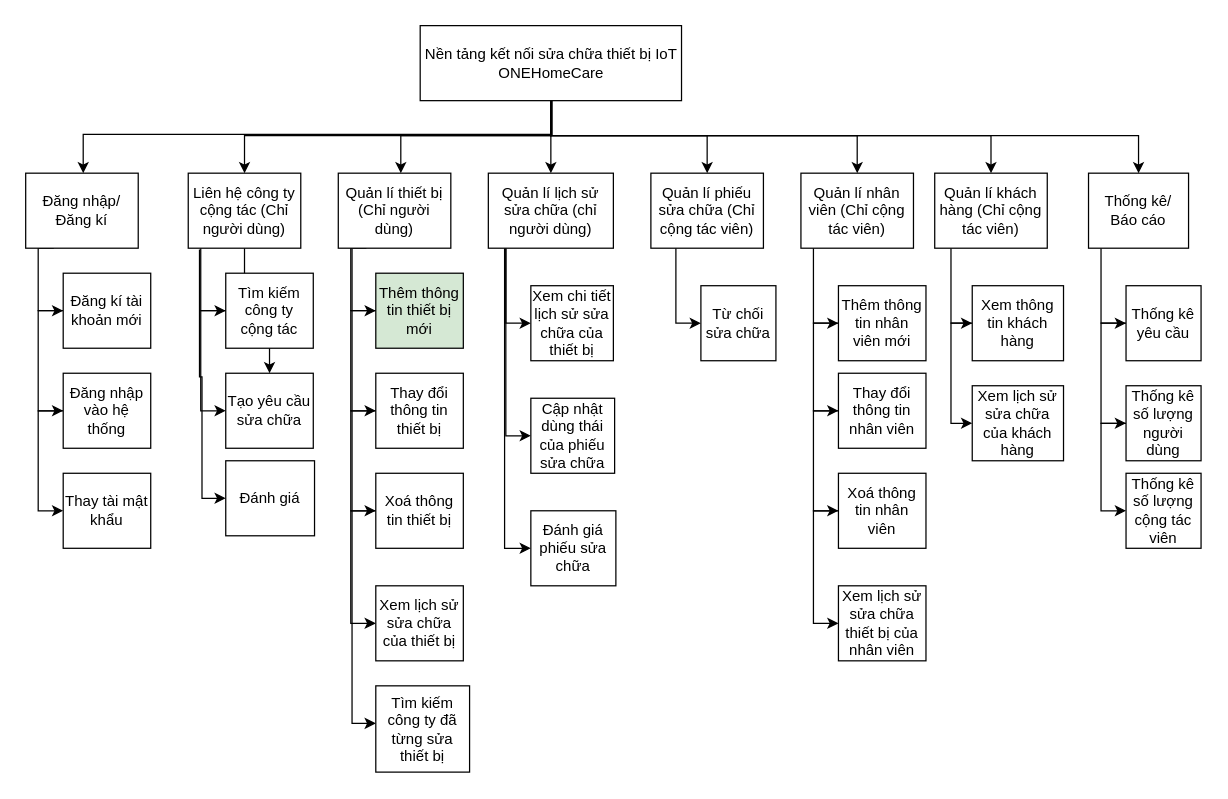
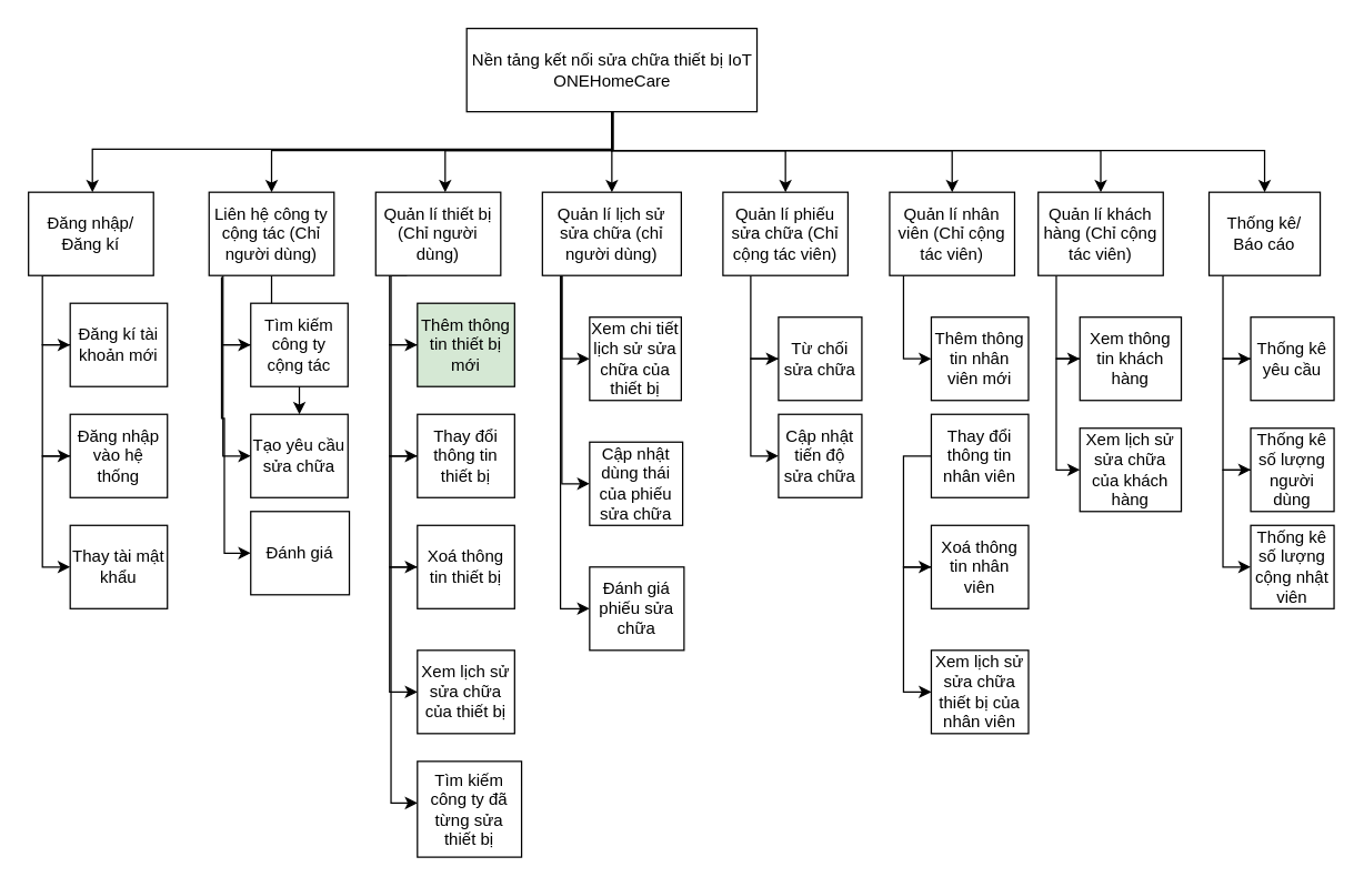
  <mxCell id="0" />
  <mxCell id="1" parent="0" />
  <mxCell id="2" value="" style="edgeStyle=orthogonalEdgeStyle;rounded=0;orthogonalLoop=1;jettySize=auto;html=1;strokeColor=none;" parent="1" source="11" target="13" edge="1"><mxGeometry relative="1" as="geometry"><Array as="points"><mxPoint x="440" y="108" /><mxPoint x="65" y="108" /></Array></mxGeometry></mxCell>
  <mxCell id="3" value="" style="edgeStyle=orthogonalEdgeStyle;rounded=0;orthogonalLoop=1;jettySize=auto;html=1;" parent="1" source="11" target="22" edge="1"><mxGeometry relative="1" as="geometry"><Array as="points"><mxPoint x="440" y="108" /><mxPoint x="195" y="108" /></Array></mxGeometry></mxCell>
  <mxCell id="4" value="" style="edgeStyle=orthogonalEdgeStyle;rounded=0;orthogonalLoop=1;jettySize=auto;html=1;" parent="1" source="11" target="28" edge="1"><mxGeometry relative="1" as="geometry"><Array as="points"><mxPoint x="440" y="108" /><mxPoint x="320" y="108" /></Array></mxGeometry></mxCell>
  <mxCell id="5" value="" style="edgeStyle=orthogonalEdgeStyle;rounded=0;orthogonalLoop=1;jettySize=auto;html=1;" parent="1" source="11" target="39" edge="1"><mxGeometry relative="1" as="geometry" /></mxCell>
  <mxCell id="6" value="" style="edgeStyle=orthogonalEdgeStyle;rounded=0;orthogonalLoop=1;jettySize=auto;html=1;" parent="1" source="11" target="42" edge="1"><mxGeometry relative="1" as="geometry"><Array as="points"><mxPoint x="440" y="108" /><mxPoint x="565" y="108" /></Array></mxGeometry></mxCell>
  <mxCell id="7" value="" style="edgeStyle=orthogonalEdgeStyle;rounded=0;orthogonalLoop=1;jettySize=auto;html=1;" parent="1" source="11" target="47" edge="1"><mxGeometry relative="1" as="geometry"><Array as="points"><mxPoint x="440" y="108" /><mxPoint x="685" y="108" /></Array></mxGeometry></mxCell>
  <mxCell id="8" value="" style="edgeStyle=orthogonalEdgeStyle;rounded=0;orthogonalLoop=1;jettySize=auto;html=1;" parent="1" source="11" target="56" edge="1"><mxGeometry relative="1" as="geometry"><Array as="points"><mxPoint x="440" y="108" /><mxPoint x="792" y="108" /></Array></mxGeometry></mxCell>
  <mxCell id="9" value="" style="edgeStyle=orthogonalEdgeStyle;rounded=0;orthogonalLoop=1;jettySize=auto;html=1;" parent="1" source="11" target="61" edge="1"><mxGeometry relative="1" as="geometry"><Array as="points"><mxPoint x="440" y="108" /><mxPoint x="910" y="108" /></Array></mxGeometry></mxCell>
  <mxCell id="10" style="edgeStyle=orthogonalEdgeStyle;rounded=0;orthogonalLoop=1;jettySize=auto;html=1;" parent="1" edge="1"><mxGeometry relative="1" as="geometry"><mxPoint x="441" y="78" as="sourcePoint" /><mxPoint x="66" y="138" as="targetPoint" /><Array as="points"><mxPoint x="441" y="107" /><mxPoint x="66" y="107" /></Array></mxGeometry></mxCell>
  <mxCell id="11" value="Nền tảng kết nối sửa chữa thiết bị IoT ONEHomeCare" style="rounded=0;whiteSpace=wrap;html=1;" parent="1" vertex="1"><mxGeometry x="335.5" y="20" width="209" height="60" as="geometry" /></mxCell>
  <mxCell id="12" value="" style="edgeStyle=orthogonalEdgeStyle;rounded=0;orthogonalLoop=1;jettySize=auto;html=1;entryX=0;entryY=0.5;entryDx=0;entryDy=0;exitX=0.25;exitY=1;exitDx=0;exitDy=0;" parent="1" source="13" target="15" edge="1"><mxGeometry relative="1" as="geometry"><Array as="points"><mxPoint x="30" y="198" /><mxPoint x="30" y="248" /></Array></mxGeometry></mxCell>
  <mxCell id="13" value="Đăng nhập/ Đăng kí" style="whiteSpace=wrap;html=1;rounded=0;" parent="1" vertex="1"><mxGeometry x="20" y="138" width="90" height="60" as="geometry" /></mxCell>
  <mxCell id="14" value="" style="edgeStyle=orthogonalEdgeStyle;rounded=0;orthogonalLoop=1;jettySize=auto;html=1;entryX=0;entryY=0.5;entryDx=0;entryDy=0;" parent="1" source="15" target="17" edge="1"><mxGeometry relative="1" as="geometry"><Array as="points"><mxPoint x="30" y="248" /><mxPoint x="30" y="328" /></Array></mxGeometry></mxCell>
  <mxCell id="15" value="Đăng kí tài khoản mới" style="whiteSpace=wrap;html=1;rounded=0;" parent="1" vertex="1"><mxGeometry x="50" y="218" width="70" height="60" as="geometry" /></mxCell>
  <mxCell id="16" value="" style="edgeStyle=orthogonalEdgeStyle;rounded=0;orthogonalLoop=1;jettySize=auto;html=1;entryX=0;entryY=0.5;entryDx=0;entryDy=0;" parent="1" source="17" target="18" edge="1"><mxGeometry relative="1" as="geometry"><Array as="points"><mxPoint x="30" y="328" /><mxPoint x="30" y="408" /></Array></mxGeometry></mxCell>
  <mxCell id="17" value="Đăng nhập vào hệ thống" style="whiteSpace=wrap;html=1;rounded=0;" parent="1" vertex="1"><mxGeometry x="50" y="298" width="70" height="60" as="geometry" /></mxCell>
  <mxCell id="18" value="Thay tài mật khẩu" style="whiteSpace=wrap;html=1;rounded=0;" parent="1" vertex="1"><mxGeometry x="50" y="378" width="70" height="60" as="geometry" /></mxCell>
  <mxCell id="19" value="" style="edgeStyle=orthogonalEdgeStyle;rounded=0;orthogonalLoop=1;jettySize=auto;html=1;entryX=0;entryY=0.5;entryDx=0;entryDy=0;" parent="1" source="22" target="24" edge="1"><mxGeometry relative="1" as="geometry"><Array as="points"><mxPoint x="160" y="248" /></Array></mxGeometry></mxCell>
  <mxCell id="20" value="" style="edgeStyle=orthogonalEdgeStyle;rounded=0;orthogonalLoop=1;jettySize=auto;html=1;" edge="1" parent="1" source="22" target="25"><mxGeometry relative="1" as="geometry" /></mxCell>
  <mxCell id="21" value="" style="edgeStyle=orthogonalEdgeStyle;rounded=0;orthogonalLoop=1;jettySize=auto;html=1;exitX=0.1;exitY=1.017;exitDx=0;exitDy=0;exitPerimeter=0;entryX=0;entryY=0.5;entryDx=0;entryDy=0;" edge="1" parent="1" source="22" target="67"><mxGeometry relative="1" as="geometry"><mxPoint x="160" y="324" as="sourcePoint" /><Array as="points"><mxPoint x="159" y="301" /><mxPoint x="161" y="301" /><mxPoint x="161" y="398" /></Array></mxGeometry></mxCell>
  <mxCell id="22" value="Liên hệ công ty cộng tác (Chỉ người dùng)" style="whiteSpace=wrap;html=1;rounded=0;" parent="1" vertex="1"><mxGeometry x="150" y="138" width="90" height="60" as="geometry" /></mxCell>
  <mxCell id="23" value="" style="edgeStyle=orthogonalEdgeStyle;rounded=0;orthogonalLoop=1;jettySize=auto;html=1;entryX=0;entryY=0.5;entryDx=0;entryDy=0;" parent="1" source="24" target="25" edge="1"><mxGeometry relative="1" as="geometry"><Array as="points"><mxPoint x="160" y="248" /><mxPoint x="160" y="328" /></Array></mxGeometry></mxCell>
  <mxCell id="24" value="Tìm kiếm công ty cộng tác" style="whiteSpace=wrap;html=1;rounded=0;" parent="1" vertex="1"><mxGeometry x="180" y="218" width="70" height="60" as="geometry" /></mxCell>
  <mxCell id="25" value="Tạo yêu cầu sửa chữa" style="whiteSpace=wrap;html=1;rounded=0;" parent="1" vertex="1"><mxGeometry x="180" y="298" width="70" height="60" as="geometry" /></mxCell>
  <mxCell id="26" value="" style="edgeStyle=orthogonalEdgeStyle;rounded=0;orthogonalLoop=1;jettySize=auto;html=1;entryX=0;entryY=0.5;entryDx=0;entryDy=0;exitX=0.25;exitY=1;exitDx=0;exitDy=0;" parent="1" source="28" target="30" edge="1"><mxGeometry relative="1" as="geometry"><Array as="points"><mxPoint x="280" y="198" /><mxPoint x="280" y="248" /></Array></mxGeometry></mxCell>
  <mxCell id="27" style="edgeStyle=orthogonalEdgeStyle;rounded=0;orthogonalLoop=1;jettySize=auto;html=1;" edge="1" parent="1" source="28" target="68"><mxGeometry relative="1" as="geometry"><mxPoint x="279" y="567" as="targetPoint" /><Array as="points"><mxPoint x="281" y="578" /></Array></mxGeometry></mxCell>
  <mxCell id="28" value="Quản lí thiết bị (Chỉ người dùng)" style="whiteSpace=wrap;html=1;rounded=0;" parent="1" vertex="1"><mxGeometry x="270" y="138" width="90" height="60" as="geometry" /></mxCell>
  <mxCell id="29" value="" style="edgeStyle=orthogonalEdgeStyle;rounded=0;orthogonalLoop=1;jettySize=auto;html=1;entryX=0;entryY=0.5;entryDx=0;entryDy=0;" parent="1" source="30" target="32" edge="1"><mxGeometry relative="1" as="geometry"><Array as="points"><mxPoint x="280" y="248" /><mxPoint x="280" y="328" /></Array></mxGeometry></mxCell>
  <mxCell id="30" value="Thêm thông tin thiết bị mới" style="whiteSpace=wrap;html=1;rounded=0;fillColor=#d5e8d4;" parent="1" vertex="1"><mxGeometry x="300" y="218" width="70" height="60" as="geometry" /></mxCell>
  <mxCell id="31" value="" style="edgeStyle=orthogonalEdgeStyle;rounded=0;orthogonalLoop=1;jettySize=auto;html=1;entryX=0;entryY=0.5;entryDx=0;entryDy=0;" parent="1" source="32" target="34" edge="1"><mxGeometry relative="1" as="geometry"><Array as="points"><mxPoint x="280" y="328" /><mxPoint x="280" y="408" /></Array></mxGeometry></mxCell>
  <mxCell id="32" value="Thay đổi thông tin thiết bị" style="whiteSpace=wrap;html=1;rounded=0;" parent="1" vertex="1"><mxGeometry x="300" y="298" width="70" height="60" as="geometry" /></mxCell>
  <mxCell id="33" value="" style="edgeStyle=orthogonalEdgeStyle;rounded=0;orthogonalLoop=1;jettySize=auto;html=1;entryX=0;entryY=0.5;entryDx=0;entryDy=0;" parent="1" source="34" target="35" edge="1"><mxGeometry relative="1" as="geometry"><Array as="points"><mxPoint x="280" y="408" /><mxPoint x="280" y="498" /></Array></mxGeometry></mxCell>
  <mxCell id="34" value="Xoá thông tin thiết bị" style="whiteSpace=wrap;html=1;rounded=0;" parent="1" vertex="1"><mxGeometry x="300" y="378" width="70" height="60" as="geometry" /></mxCell>
  <mxCell id="35" value="Xem lịch sử sửa chữa của thiết bị" style="whiteSpace=wrap;html=1;rounded=0;" parent="1" vertex="1"><mxGeometry x="300" y="468" width="70" height="60" as="geometry" /></mxCell>
  <mxCell id="36" value="" style="edgeStyle=orthogonalEdgeStyle;rounded=0;orthogonalLoop=1;jettySize=auto;html=1;entryX=0;entryY=0.5;entryDx=0;entryDy=0;" parent="1" source="39" target="40" edge="1"><mxGeometry relative="1" as="geometry"><Array as="points"><mxPoint x="404" y="258" /></Array></mxGeometry></mxCell>
  <mxCell id="37" value="" style="edgeStyle=orthogonalEdgeStyle;rounded=0;orthogonalLoop=1;jettySize=auto;html=1;" edge="1" parent="1" source="39" target="69"><mxGeometry relative="1" as="geometry"><mxPoint x="440" y="353" as="targetPoint" /><Array as="points"><mxPoint x="404" y="348" /></Array></mxGeometry></mxCell>
  <mxCell id="38" style="edgeStyle=orthogonalEdgeStyle;rounded=0;orthogonalLoop=1;jettySize=auto;html=1;" edge="1" parent="1" source="39" target="70"><mxGeometry relative="1" as="geometry"><mxPoint x="440" y="447" as="targetPoint" /><Array as="points"><mxPoint x="403" y="438" /></Array></mxGeometry></mxCell>
  <mxCell id="39" value="Quản lí lịch sử sửa chữa (chỉ người dùng)" style="whiteSpace=wrap;html=1;rounded=0;" parent="1" vertex="1"><mxGeometry x="390" y="138" width="100" height="60" as="geometry" /></mxCell>
  <mxCell id="40" value="Xem chi tiết lịch sử sửa chữa của thiết bị" style="whiteSpace=wrap;html=1;rounded=0;" parent="1" vertex="1"><mxGeometry x="424" y="228" width="66" height="60" as="geometry" /></mxCell>
  <mxCell id="41" value="" style="edgeStyle=orthogonalEdgeStyle;rounded=0;orthogonalLoop=1;jettySize=auto;html=1;entryX=0;entryY=0.5;entryDx=0;entryDy=0;" parent="1" source="42" target="44" edge="1"><mxGeometry relative="1" as="geometry"><Array as="points"><mxPoint x="540" y="258" /></Array></mxGeometry></mxCell>
  <mxCell id="42" value="Quản lí phiếu sửa chữa (Chỉ cộng tác viên)" style="whiteSpace=wrap;html=1;rounded=0;" parent="1" vertex="1"><mxGeometry x="520" y="138" width="90" height="60" as="geometry" /></mxCell>
+ <mxCell id="43" value="" style="edgeStyle=orthogonalEdgeStyle;rounded=0;orthogonalLoop=1;jettySize=auto;html=1;entryX=0;entryY=0.5;entryDx=0;entryDy=0;" parent="1" source="44" target="45" edge="1"><mxGeometry relative="1" as="geometry"><Array as="points"><mxPoint x="540" y="258" /><mxPoint x="540" y="328" /></Array></mxGeometry></mxCell>
  <mxCell id="44" value="Từ chối sửa chữa" style="whiteSpace=wrap;html=1;rounded=0;" parent="1" vertex="1"><mxGeometry x="560" y="228" width="60" height="60" as="geometry" /></mxCell>
+ <mxCell id="45" value="Cập nhật tiến độ sửa chữa" style="whiteSpace=wrap;html=1;rounded=0;" parent="1" vertex="1"><mxGeometry x="560" y="298" width="60" height="60" as="geometry" /></mxCell>
  <mxCell id="46" value="" style="edgeStyle=orthogonalEdgeStyle;rounded=0;orthogonalLoop=1;jettySize=auto;html=1;" parent="1" source="47" target="49" edge="1"><mxGeometry relative="1" as="geometry"><Array as="points"><mxPoint x="650" y="258" /></Array></mxGeometry></mxCell>
  <mxCell id="47" value="Quản lí nhân viên (Chỉ cộng tác viên)" style="whiteSpace=wrap;html=1;rounded=0;" parent="1" vertex="1"><mxGeometry x="640" y="138" width="90" height="60" as="geometry" /></mxCell>
- <mxCell id="48" value="" style="edgeStyle=orthogonalEdgeStyle;rounded=0;orthogonalLoop=1;jettySize=auto;html=1;entryX=0;entryY=0.5;entryDx=0;entryDy=0;" parent="1" source="49" target="51" edge="1"><mxGeometry relative="1" as="geometry"><Array as="points"><mxPoint x="650" y="258" /><mxPoint x="650" y="328" /></Array></mxGeometry></mxCell>
  <mxCell id="49" value="Thêm thông tin nhân viên mới" style="whiteSpace=wrap;html=1;rounded=0;" parent="1" vertex="1"><mxGeometry x="670" y="228" width="70" height="60" as="geometry" /></mxCell>
  <mxCell id="50" value="" style="edgeStyle=orthogonalEdgeStyle;rounded=0;orthogonalLoop=1;jettySize=auto;html=1;entryX=0;entryY=0.5;entryDx=0;entryDy=0;" parent="1" source="51" target="53" edge="1"><mxGeometry relative="1" as="geometry"><Array as="points"><mxPoint x="650" y="328" /><mxPoint x="650" y="408" /></Array></mxGeometry></mxCell>
  <mxCell id="51" value="Thay đổi thông tin nhân viên" style="whiteSpace=wrap;html=1;rounded=0;" parent="1" vertex="1"><mxGeometry x="670" y="298" width="70" height="60" as="geometry" /></mxCell>
  <mxCell id="52" value="" style="edgeStyle=orthogonalEdgeStyle;rounded=0;orthogonalLoop=1;jettySize=auto;html=1;entryX=0;entryY=0.5;entryDx=0;entryDy=0;" parent="1" source="53" target="54" edge="1"><mxGeometry relative="1" as="geometry"><Array as="points"><mxPoint x="650" y="408" /><mxPoint x="650" y="498" /></Array></mxGeometry></mxCell>
  <mxCell id="53" value="Xoá thông tin nhân viên" style="whiteSpace=wrap;html=1;rounded=0;" parent="1" vertex="1"><mxGeometry x="670" y="378" width="70" height="60" as="geometry" /></mxCell>
  <mxCell id="54" value="Xem lịch sử sửa chữa thiết bị của nhân viên" style="whiteSpace=wrap;html=1;rounded=0;" parent="1" vertex="1"><mxGeometry x="670" y="468" width="70" height="60" as="geometry" /></mxCell>
  <mxCell id="55" value="" style="edgeStyle=orthogonalEdgeStyle;rounded=0;orthogonalLoop=1;jettySize=auto;html=1;entryX=0;entryY=0.5;entryDx=0;entryDy=0;" parent="1" source="56" target="58" edge="1"><mxGeometry relative="1" as="geometry"><Array as="points"><mxPoint x="760" y="258" /></Array></mxGeometry></mxCell>
  <mxCell id="56" value="Quản lí khách hàng (Chỉ cộng tác viên)" style="whiteSpace=wrap;html=1;rounded=0;" parent="1" vertex="1"><mxGeometry x="747" y="138" width="90" height="60" as="geometry" /></mxCell>
  <mxCell id="57" value="" style="edgeStyle=orthogonalEdgeStyle;rounded=0;orthogonalLoop=1;jettySize=auto;html=1;entryX=0;entryY=0.5;entryDx=0;entryDy=0;" parent="1" source="58" target="59" edge="1"><mxGeometry relative="1" as="geometry"><Array as="points"><mxPoint x="760" y="258" /><mxPoint x="760" y="338" /></Array></mxGeometry></mxCell>
  <mxCell id="58" value="Xem thông tin khách hàng" style="whiteSpace=wrap;html=1;rounded=0;" parent="1" vertex="1"><mxGeometry x="777" y="228" width="73" height="60" as="geometry" /></mxCell>
  <mxCell id="59" value="Xem lịch sử sửa chữa của khách hàng" style="whiteSpace=wrap;html=1;rounded=0;" parent="1" vertex="1"><mxGeometry x="777" y="308" width="73" height="60" as="geometry" /></mxCell>
  <mxCell id="60" value="" style="edgeStyle=orthogonalEdgeStyle;rounded=0;orthogonalLoop=1;jettySize=auto;html=1;entryX=0;entryY=0.5;entryDx=0;entryDy=0;" parent="1" source="61" target="63" edge="1"><mxGeometry relative="1" as="geometry"><Array as="points"><mxPoint x="880" y="258" /></Array></mxGeometry></mxCell>
  <mxCell id="61" value="Thống kê/ Báo cáo" style="whiteSpace=wrap;html=1;rounded=0;" parent="1" vertex="1"><mxGeometry x="870" y="138" width="80" height="60" as="geometry" /></mxCell>
  <mxCell id="62" value="" style="edgeStyle=orthogonalEdgeStyle;rounded=0;orthogonalLoop=1;jettySize=auto;html=1;entryX=0;entryY=0.5;entryDx=0;entryDy=0;" parent="1" source="63" target="65" edge="1"><mxGeometry relative="1" as="geometry"><Array as="points"><mxPoint x="880" y="258" /><mxPoint x="880" y="338" /></Array></mxGeometry></mxCell>
  <mxCell id="63" value="Thống kê yêu cầu" style="whiteSpace=wrap;html=1;rounded=0;" parent="1" vertex="1"><mxGeometry x="900" y="228" width="60" height="60" as="geometry" /></mxCell>
  <mxCell id="64" value="" style="edgeStyle=orthogonalEdgeStyle;rounded=0;orthogonalLoop=1;jettySize=auto;html=1;entryX=0;entryY=0.5;entryDx=0;entryDy=0;" parent="1" source="65" target="66" edge="1"><mxGeometry relative="1" as="geometry"><Array as="points"><mxPoint x="880" y="338" /><mxPoint x="880" y="408" /></Array></mxGeometry></mxCell>
  <mxCell id="65" value="Thống kê số lượng người dùng" style="whiteSpace=wrap;html=1;rounded=0;" parent="1" vertex="1"><mxGeometry x="900" y="308" width="60" height="60" as="geometry" /></mxCell>
- <mxCell id="66" value="Thống kê số lượng cộng tác viên" style="whiteSpace=wrap;html=1;rounded=0;" parent="1" vertex="1"><mxGeometry x="900" y="378" width="60" height="60" as="geometry" /></mxCell>
+ <mxCell id="66" value="Thống kê số lượng cộng nhật viên" style="whiteSpace=wrap;html=1;rounded=0;" parent="1" vertex="1"><mxGeometry x="900" y="378" width="60" height="60" as="geometry" /></mxCell>
  <mxCell id="67" value="Đánh giá" style="whiteSpace=wrap;html=1;rounded=0;" vertex="1" parent="1"><mxGeometry x="180" y="368" width="71" height="60" as="geometry" /></mxCell>
  <mxCell id="68" value="Tìm kiếm công ty đã từng sửa thiết bị" style="rounded=0;whiteSpace=wrap;html=1;" vertex="1" parent="1"><mxGeometry x="300" y="548" width="75" height="69" as="geometry" /></mxCell>
  <mxCell id="69" value="Cập nhật dùng thái của phiếu sửa chữa" style="rounded=0;whiteSpace=wrap;html=1;" vertex="1" parent="1"><mxGeometry x="424" y="318" width="67" height="60" as="geometry" /></mxCell>
  <mxCell id="70" value="Đánh giá phiếu sửa chữa" style="rounded=0;whiteSpace=wrap;html=1;" vertex="1" parent="1"><mxGeometry x="424" y="408" width="68" height="60" as="geometry" /></mxCell>
